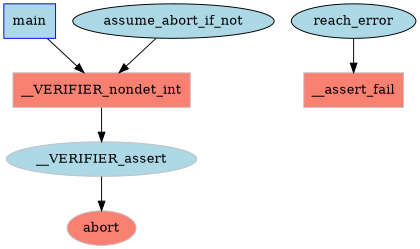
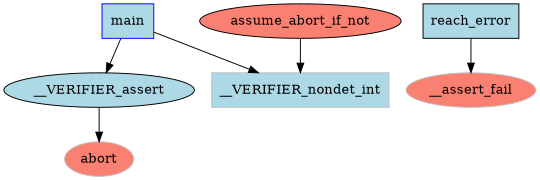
  digraph {
    rankdir=TB
    node [fillcolor=salmon style=filled]
    main [color=blue fillcolor=lightblue shape=box]
-   n2 [fillcolor=lightblue label=__VERIFIER_assert color=grey]
-   n3 [color=grey label=__VERIFIER_nondet_int shape=box]
+   n2 [fillcolor=lightblue label=__VERIFIER_assert]
+   n3 [color=grey fillcolor=lightblue label=__VERIFIER_nondet_int shape=box]
    n4 [color=grey label=abort shape=ellipse]
-   n5 [fillcolor=lightblue label=reach_error]
-   n6 [color=grey label=__assert_fail shape=box]
-   assume_abort_if_not [fillcolor=lightblue]
-   n3 -> n2
+   n5 [fillcolor=lightblue label=reach_error shape=box]
+   n6 [color=grey label=__assert_fail shape=ellipse]
+   assume_abort_if_not
+   main -> n2
    main -> n3
    n2 -> n4
    n5 -> n6
    assume_abort_if_not -> n3
  }
